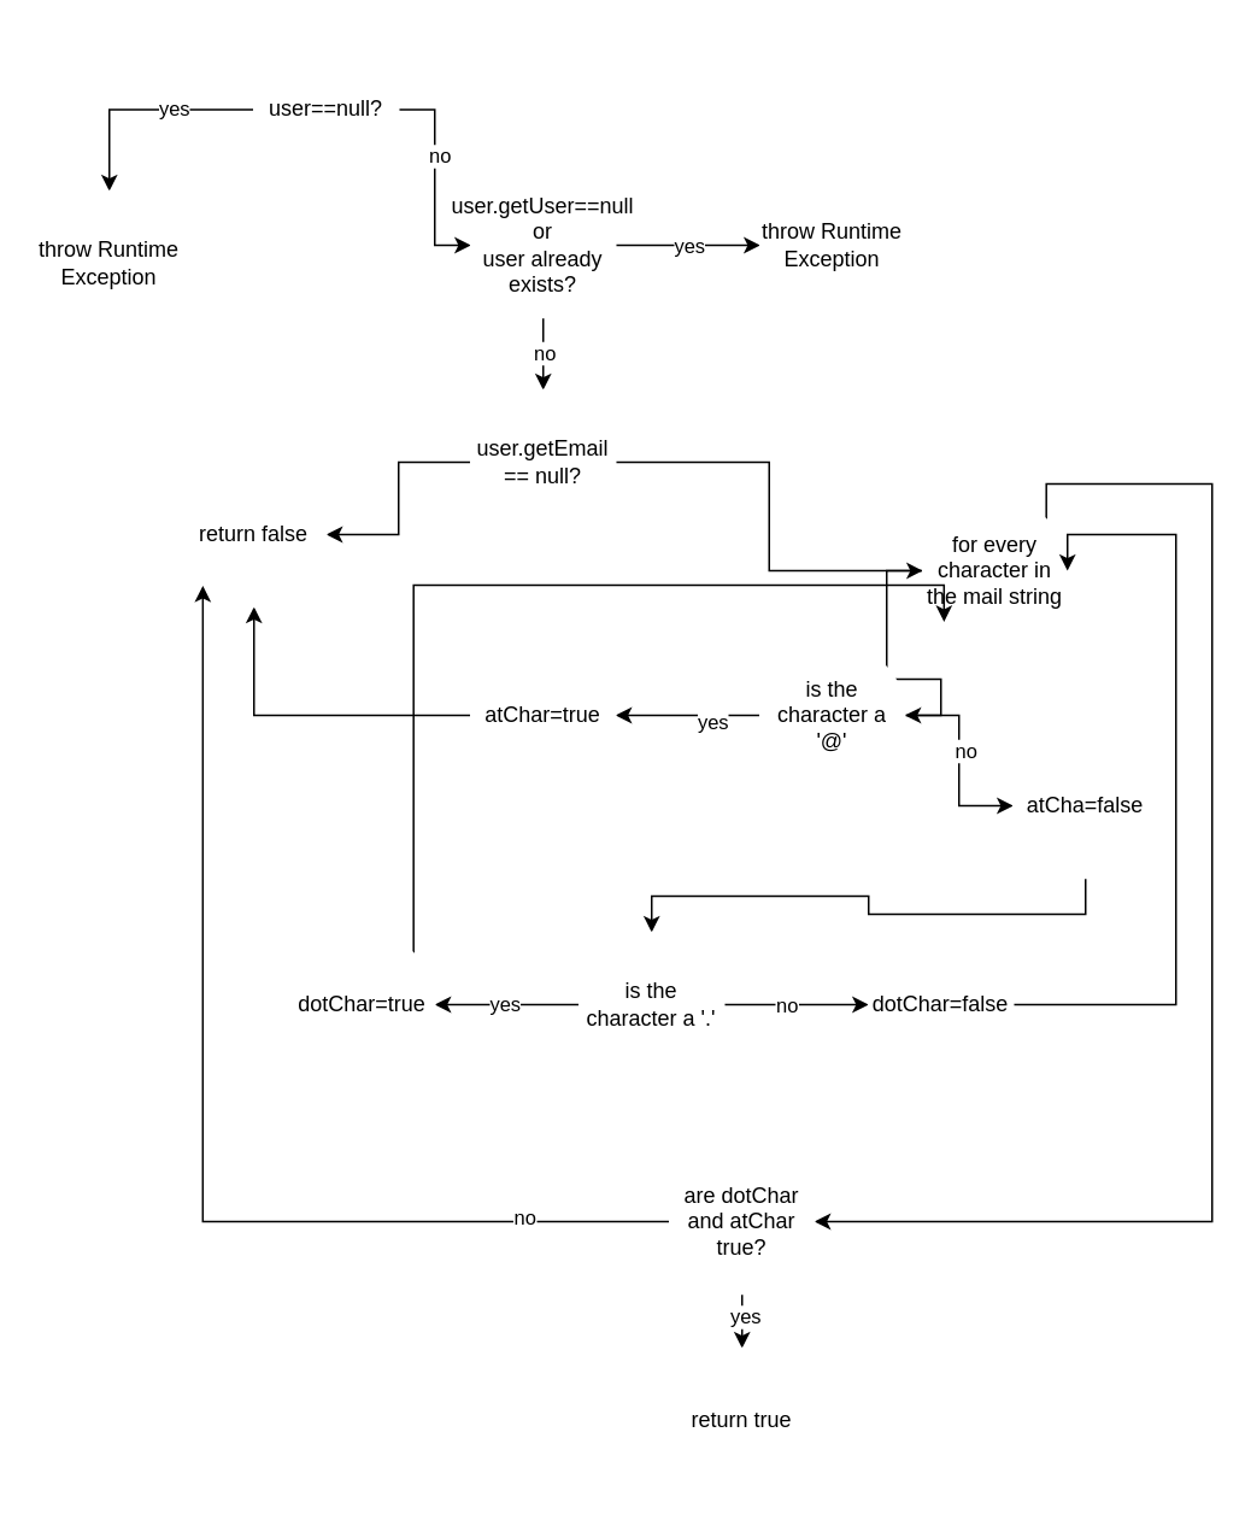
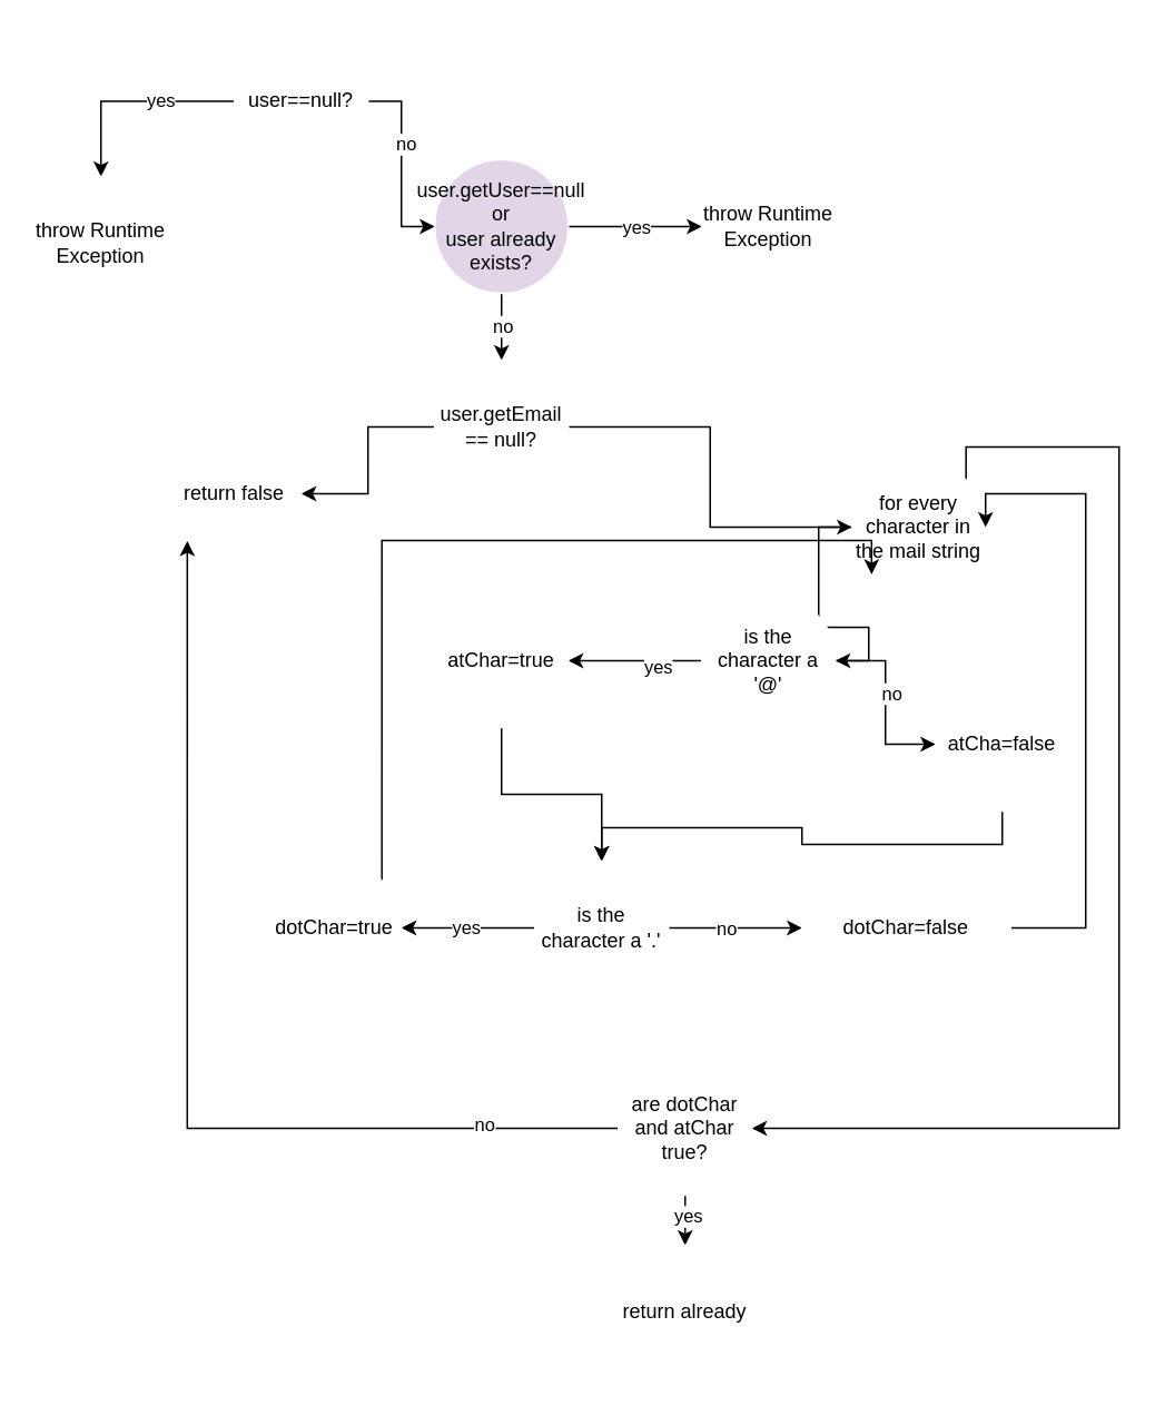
  <mxCell id="0" />
  <mxCell id="1" parent="0" />
  <mxCell id="2" value="" style="edgeStyle=orthogonalEdgeStyle;rounded=0;orthogonalLoop=1;jettySize=auto;html=1;fontColor=#000000;" parent="1" source="6" target="38" edge="1"><mxGeometry relative="1" as="geometry" /></mxCell>
  <mxCell id="3" value="yes" style="edgeLabel;html=1;align=center;verticalAlign=middle;resizable=0;points=[];fontColor=#000000;" parent="2" vertex="1" connectable="0"><mxGeometry x="-0.286" y="-1" relative="1" as="geometry"><mxPoint as="offset" /></mxGeometry></mxCell>
  <mxCell id="4" value="" style="edgeStyle=orthogonalEdgeStyle;rounded=0;orthogonalLoop=1;jettySize=auto;html=1;fontColor=#000000;" parent="1" source="6" target="11" edge="1"><mxGeometry relative="1" as="geometry" /></mxCell>
  <mxCell id="5" value="no" style="edgeLabel;html=1;align=center;verticalAlign=middle;resizable=0;points=[];fontColor=#000000;" parent="4" vertex="1" connectable="0"><mxGeometry x="-0.224" y="2" relative="1" as="geometry"><mxPoint as="offset" /></mxGeometry></mxCell>
  <mxCell id="6" value="user==null?" style="ellipse;whiteSpace=wrap;html=1;aspect=fixed;strokeColor=#FFFFFF;fontColor=#000000;" parent="1" vertex="1"><mxGeometry x="140" y="20" width="80" height="80" as="geometry" /></mxCell>
  <mxCell id="7" value="" style="edgeStyle=orthogonalEdgeStyle;rounded=0;orthogonalLoop=1;jettySize=auto;html=1;fontColor=#000000;" parent="1" source="11" target="37" edge="1"><mxGeometry relative="1" as="geometry" /></mxCell>
  <mxCell id="8" value="yes" style="edgeLabel;html=1;align=center;verticalAlign=middle;resizable=0;points=[];fontColor=#000000;" parent="7" vertex="1" connectable="0"><mxGeometry relative="1" as="geometry"><mxPoint as="offset" /></mxGeometry></mxCell>
  <mxCell id="9" value="" style="edgeStyle=orthogonalEdgeStyle;rounded=0;orthogonalLoop=1;jettySize=auto;html=1;fontColor=#000000;" parent="1" source="11" target="14" edge="1"><mxGeometry relative="1" as="geometry" /></mxCell>
  <mxCell id="10" value="no" style="edgeLabel;html=1;align=center;verticalAlign=middle;resizable=0;points=[];fontColor=#000000;" parent="9" vertex="1" connectable="0"><mxGeometry x="-0.05" relative="1" as="geometry"><mxPoint as="offset" /></mxGeometry></mxCell>
- <mxCell id="11" value="user.getUser==null&lt;br&gt;or&lt;br&gt;user already exists?" style="ellipse;whiteSpace=wrap;html=1;aspect=fixed;strokeColor=#FFFFFF;fontColor=#000000;" parent="1" vertex="1"><mxGeometry x="260" y="95" width="80" height="80" as="geometry" /></mxCell>
+ <mxCell id="11" value="user.getUser==null&lt;br&gt;or&lt;br&gt;user already exists?" style="ellipse;whiteSpace=wrap;html=1;aspect=fixed;strokeColor=#FFFFFF;fontColor=#000000;fillColor=#e1d5e7;" parent="1" vertex="1"><mxGeometry x="260" y="95" width="80" height="80" as="geometry" /></mxCell>
  <mxCell id="12" value="" style="edgeStyle=orthogonalEdgeStyle;rounded=0;orthogonalLoop=1;jettySize=auto;html=1;fontColor=#000000;" parent="1" source="14" target="36" edge="1"><mxGeometry relative="1" as="geometry" /></mxCell>
  <mxCell id="13" value="" style="edgeStyle=orthogonalEdgeStyle;rounded=0;orthogonalLoop=1;jettySize=auto;html=1;fontColor=#000000;" parent="1" source="14" target="17" edge="1"><mxGeometry relative="1" as="geometry" /></mxCell>
  <mxCell id="14" value="user.getEmail == null?" style="ellipse;whiteSpace=wrap;html=1;aspect=fixed;strokeColor=#FFFFFF;fontColor=#000000;" parent="1" vertex="1"><mxGeometry x="260" y="215" width="80" height="80" as="geometry" /></mxCell>
  <mxCell id="15" value="" style="edgeStyle=orthogonalEdgeStyle;rounded=0;orthogonalLoop=1;jettySize=auto;html=1;fontColor=#000000;" parent="1" source="17" target="22" edge="1"><mxGeometry relative="1" as="geometry" /></mxCell>
  <mxCell id="16" style="edgeStyle=orthogonalEdgeStyle;rounded=0;orthogonalLoop=1;jettySize=auto;html=1;exitX=1;exitY=0;exitDx=0;exitDy=0;fontColor=#000000;entryX=1;entryY=0.5;entryDx=0;entryDy=0;" parent="1" source="17" target="43" edge="1"><mxGeometry relative="1" as="geometry"><mxPoint x="720" y="625" as="targetPoint" /><Array as="points"><mxPoint x="670" y="267" /><mxPoint x="670" y="675" /></Array></mxGeometry></mxCell>
  <mxCell id="17" value="for every character in the mail string" style="ellipse;whiteSpace=wrap;html=1;aspect=fixed;strokeColor=#FFFFFF;fontColor=#000000;" parent="1" vertex="1"><mxGeometry x="510" y="275" width="80" height="80" as="geometry" /></mxCell>
  <mxCell id="18" value="" style="edgeStyle=orthogonalEdgeStyle;rounded=0;orthogonalLoop=1;jettySize=auto;html=1;fontColor=#000000;" parent="1" source="22" target="26" edge="1"><mxGeometry relative="1" as="geometry" /></mxCell>
  <mxCell id="19" value="yes" style="edgeLabel;html=1;align=center;verticalAlign=middle;resizable=0;points=[];fontColor=#000000;" parent="18" vertex="1" connectable="0"><mxGeometry x="-0.325" y="3" relative="1" as="geometry"><mxPoint as="offset" /></mxGeometry></mxCell>
  <mxCell id="20" value="" style="edgeStyle=orthogonalEdgeStyle;rounded=0;orthogonalLoop=1;jettySize=auto;html=1;fontColor=#000000;" parent="1" source="22" target="24" edge="1"><mxGeometry relative="1" as="geometry" /></mxCell>
  <mxCell id="21" value="no" style="edgeLabel;html=1;align=center;verticalAlign=middle;resizable=0;points=[];fontColor=#000000;" parent="20" vertex="1" connectable="0"><mxGeometry x="-0.109" y="3" relative="1" as="geometry"><mxPoint as="offset" /></mxGeometry></mxCell>
  <mxCell id="22" value="is the character a '@'" style="ellipse;whiteSpace=wrap;html=1;aspect=fixed;strokeColor=#FFFFFF;fontColor=#000000;" parent="1" vertex="1"><mxGeometry x="420" y="355" width="80" height="80" as="geometry" /></mxCell>
  <mxCell id="23" style="edgeStyle=orthogonalEdgeStyle;rounded=0;orthogonalLoop=1;jettySize=auto;html=1;exitX=0.5;exitY=1;exitDx=0;exitDy=0;entryX=0.5;entryY=0;entryDx=0;entryDy=0;fontColor=#000000;" parent="1" source="24" target="31" edge="1"><mxGeometry relative="1" as="geometry" /></mxCell>
  <mxCell id="24" value="atCha=false" style="ellipse;whiteSpace=wrap;html=1;aspect=fixed;strokeColor=#FFFFFF;fontColor=#000000;" parent="1" vertex="1"><mxGeometry x="560" y="405" width="80" height="80" as="geometry" /></mxCell>
- <mxCell id="25" value="" style="edgeStyle=orthogonalEdgeStyle;rounded=0;orthogonalLoop=1;jettySize=auto;html=1;fontColor=#000000;" parent="1" source="26" target="36" edge="1"><mxGeometry relative="1" as="geometry" /></mxCell>
+ <mxCell id="25" value="" style="edgeStyle=orthogonalEdgeStyle;rounded=0;orthogonalLoop=1;jettySize=auto;html=1;fontColor=#000000;" parent="1" source="26" target="31" edge="1"><mxGeometry relative="1" as="geometry" /></mxCell>
  <mxCell id="26" value="atChar=true" style="ellipse;whiteSpace=wrap;html=1;aspect=fixed;strokeColor=#FFFFFF;fontColor=#000000;" parent="1" vertex="1"><mxGeometry x="260" y="355" width="80" height="80" as="geometry" /></mxCell>
  <mxCell id="27" value="" style="edgeStyle=orthogonalEdgeStyle;rounded=0;orthogonalLoop=1;jettySize=auto;html=1;fontColor=#000000;" parent="1" source="31" target="35" edge="1"><mxGeometry relative="1" as="geometry" /></mxCell>
  <mxCell id="28" value="yes" style="edgeLabel;html=1;align=center;verticalAlign=middle;resizable=0;points=[];fontColor=#000000;" parent="27" vertex="1" connectable="0"><mxGeometry x="0.05" y="-1" relative="1" as="geometry"><mxPoint as="offset" /></mxGeometry></mxCell>
  <mxCell id="29" value="" style="edgeStyle=orthogonalEdgeStyle;rounded=0;orthogonalLoop=1;jettySize=auto;html=1;fontColor=#000000;" parent="1" source="31" target="33" edge="1"><mxGeometry relative="1" as="geometry" /></mxCell>
  <mxCell id="30" value="no" style="edgeLabel;html=1;align=center;verticalAlign=middle;resizable=0;points=[];fontColor=#000000;" parent="29" vertex="1" connectable="0"><mxGeometry x="-0.15" relative="1" as="geometry"><mxPoint as="offset" /></mxGeometry></mxCell>
  <mxCell id="31" value="is the character a '.'" style="ellipse;whiteSpace=wrap;html=1;aspect=fixed;strokeColor=#FFFFFF;fontColor=#000000;" parent="1" vertex="1"><mxGeometry x="320" y="515" width="80" height="80" as="geometry" /></mxCell>
  <mxCell id="32" style="edgeStyle=orthogonalEdgeStyle;rounded=0;orthogonalLoop=1;jettySize=auto;html=1;fontColor=#000000;entryX=1;entryY=0.5;entryDx=0;entryDy=0;" parent="1" source="33" target="17" edge="1"><mxGeometry relative="1" as="geometry"><mxPoint x="640" y="395" as="targetPoint" /><Array as="points"><mxPoint x="650" y="555" /><mxPoint x="650" y="295" /></Array></mxGeometry></mxCell>
- <mxCell id="33" value="dotChar=false" style="ellipse;whiteSpace=wrap;html=1;aspect=fixed;strokeColor=#FFFFFF;fontColor=#000000;" parent="1" vertex="1"><mxGeometry x="480" y="515" width="80" height="80" as="geometry" /></mxCell>
+ <mxCell id="33" value="dotChar=false" style="ellipse;whiteSpace=wrap;html=1;aspect=fixed;strokeColor=#FFFFFF;fontColor=#000000;" parent="1" vertex="1"><mxGeometry x="480" y="515" width="125" height="80" as="geometry" /></mxCell>
  <mxCell id="34" style="edgeStyle=orthogonalEdgeStyle;rounded=0;orthogonalLoop=1;jettySize=auto;html=1;exitX=1;exitY=1;exitDx=0;exitDy=0;fontColor=#000000;entryX=0;entryY=1;entryDx=0;entryDy=0;" parent="1" source="35" target="17" edge="1"><mxGeometry relative="1" as="geometry"><mxPoint x="260" y="705" as="targetPoint" /><Array as="points"><mxPoint x="228" y="323" /></Array></mxGeometry></mxCell>
  <mxCell id="35" value="dotChar=true" style="ellipse;whiteSpace=wrap;html=1;aspect=fixed;strokeColor=#FFFFFF;fontColor=#000000;" parent="1" vertex="1"><mxGeometry x="160" y="515" width="80" height="80" as="geometry" /></mxCell>
  <mxCell id="36" value="return false" style="ellipse;whiteSpace=wrap;html=1;aspect=fixed;strokeColor=#FFFFFF;fontColor=#000000;" parent="1" vertex="1"><mxGeometry x="100" y="255" width="80" height="80" as="geometry" /></mxCell>
  <mxCell id="37" value="throw Runtime&lt;br&gt;Exception" style="ellipse;whiteSpace=wrap;html=1;aspect=fixed;strokeColor=#FFFFFF;fontColor=#000000;" parent="1" vertex="1"><mxGeometry x="420" y="95" width="80" height="80" as="geometry" /></mxCell>
  <mxCell id="38" value="throw Runtime Exception" style="ellipse;whiteSpace=wrap;html=1;aspect=fixed;strokeColor=#FFFFFF;fontColor=#000000;" parent="1" vertex="1"><mxGeometry x="20" y="105" width="80" height="80" as="geometry" /></mxCell>
  <mxCell id="39" style="edgeStyle=orthogonalEdgeStyle;rounded=0;orthogonalLoop=1;jettySize=auto;html=1;entryX=0;entryY=1;entryDx=0;entryDy=0;fontColor=#000000;" parent="1" source="43" target="36" edge="1"><mxGeometry relative="1" as="geometry" /></mxCell>
  <mxCell id="40" value="no&lt;br&gt;" style="edgeLabel;html=1;align=center;verticalAlign=middle;resizable=0;points=[];fontColor=#000000;" parent="39" vertex="1" connectable="0"><mxGeometry x="-0.734" y="-3" relative="1" as="geometry"><mxPoint as="offset" /></mxGeometry></mxCell>
  <mxCell id="41" value="" style="edgeStyle=orthogonalEdgeStyle;rounded=0;orthogonalLoop=1;jettySize=auto;html=1;fontColor=#000000;" parent="1" source="43" target="44" edge="1"><mxGeometry relative="1" as="geometry" /></mxCell>
  <mxCell id="42" value="yes" style="edgeLabel;html=1;align=center;verticalAlign=middle;resizable=0;points=[];fontColor=#000000;" parent="41" vertex="1" connectable="0"><mxGeometry x="0.28" y="1" relative="1" as="geometry"><mxPoint as="offset" /></mxGeometry></mxCell>
  <mxCell id="43" value="are dotChar and atChar true?" style="ellipse;whiteSpace=wrap;html=1;aspect=fixed;strokeColor=#FFFFFF;fontColor=#000000;" parent="1" vertex="1"><mxGeometry x="370" y="635" width="80" height="80" as="geometry" /></mxCell>
- <mxCell id="44" value="return true" style="ellipse;whiteSpace=wrap;html=1;aspect=fixed;strokeColor=#FFFFFF;fontColor=#000000;" parent="1" vertex="1"><mxGeometry x="370" y="745" width="80" height="80" as="geometry" /></mxCell>
+ <mxCell id="44" value="return already" style="ellipse;whiteSpace=wrap;html=1;aspect=fixed;strokeColor=#FFFFFF;fontColor=#000000;" parent="1" vertex="1"><mxGeometry x="370" y="745" width="80" height="80" as="geometry" /></mxCell>
